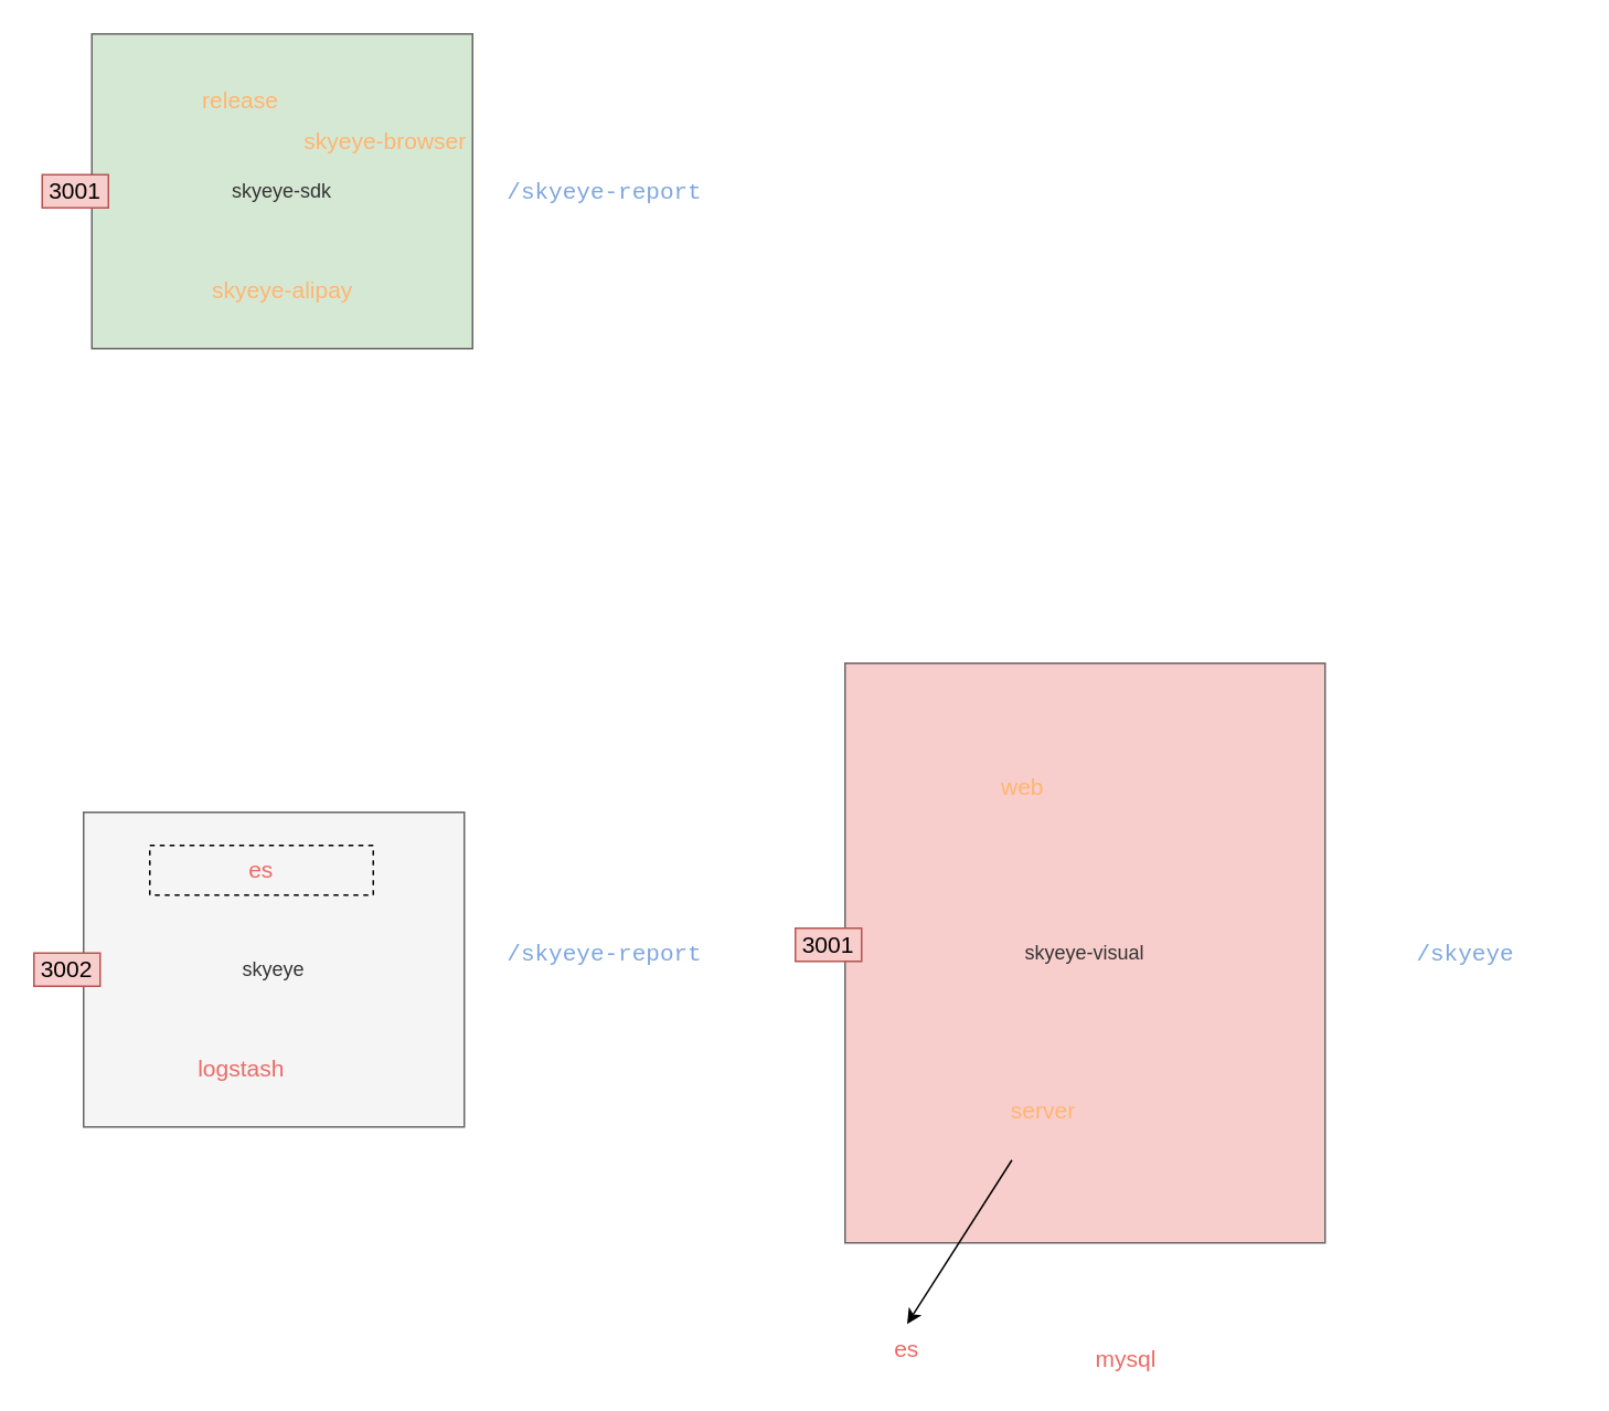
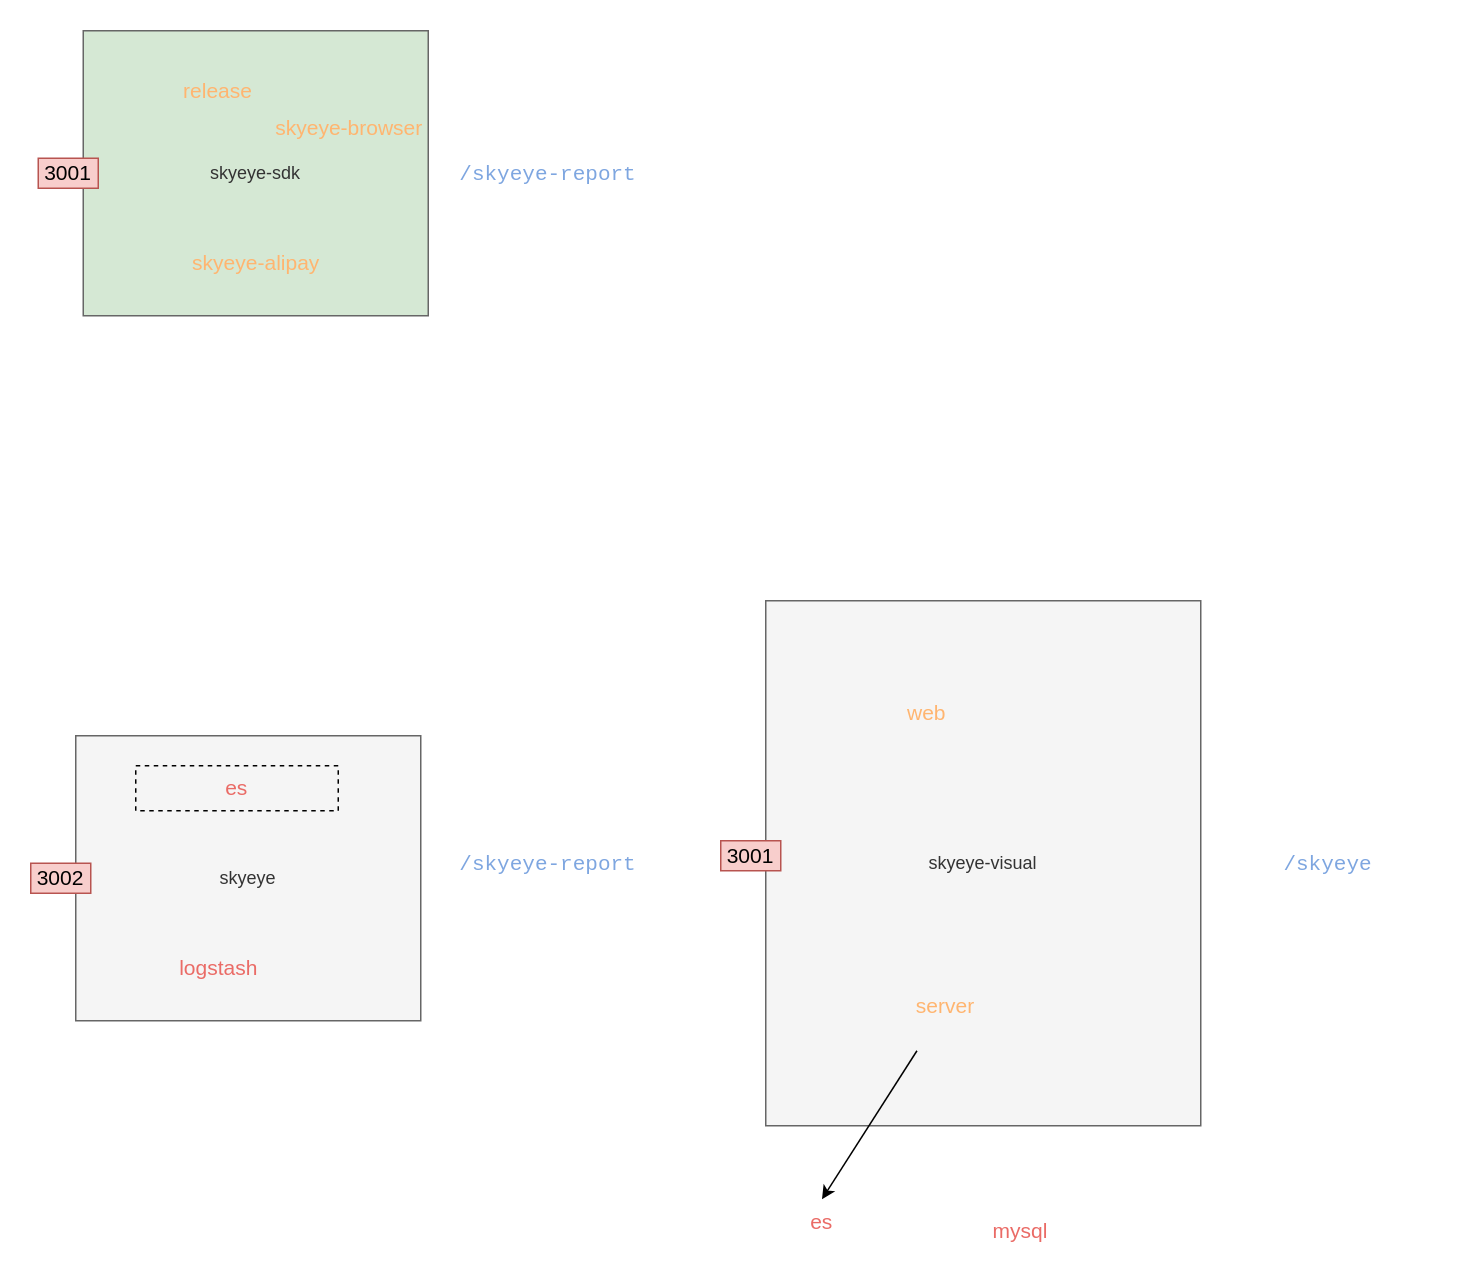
  <mxCell id="0" />
  <mxCell id="1" parent="0" />
  <mxCell id="2" value="skyeye-sdk" style="rounded=0;whiteSpace=wrap;html=1;fillColor=#d5e8d4;strokeColor=#666666;fontColor=#333333;" vertex="1" parent="1"><mxGeometry x="55" y="20" width="230" height="190" as="geometry" /></mxCell>
  <mxCell id="3" value="&lt;span style=&quot;font-family: menlo, &amp;quot;liberation mono&amp;quot;, consolas, &amp;quot;dejavu sans mono&amp;quot;, &amp;quot;ubuntu mono&amp;quot;, &amp;quot;courier new&amp;quot;, &amp;quot;andale mono&amp;quot;, &amp;quot;lucida console&amp;quot;, monospace; white-space: pre; background-color: rgb(255, 255, 255); font-size: 14px;&quot;&gt;/skyeye-report&lt;/span&gt;" style="text;html=1;strokeColor=none;fillColor=none;align=center;verticalAlign=middle;whiteSpace=wrap;rounded=0;fontSize=14;fontColor=#7EA6E0;" vertex="1" parent="1"><mxGeometry x="300" y="70" width="130" height="90" as="geometry" /></mxCell>
  <mxCell id="4" value="3001" style="text;html=1;strokeColor=#b85450;fillColor=#f8cecc;align=center;verticalAlign=middle;whiteSpace=wrap;rounded=0;fontSize=14;" vertex="1" parent="1"><mxGeometry x="25" y="105" width="40" height="20" as="geometry" /></mxCell>
  <mxCell id="5" value="release" style="text;html=1;strokeColor=none;fillColor=none;align=center;verticalAlign=middle;whiteSpace=wrap;rounded=0;fontSize=14;fontColor=#FFB570;" vertex="1" parent="1"><mxGeometry x="125" y="50" width="40" height="20" as="geometry" /></mxCell>
  <mxCell id="6" value="skyeye-browser" style="text;html=1;strokeColor=none;fillColor=none;align=center;verticalAlign=middle;whiteSpace=wrap;rounded=0;fontSize=14;fontColor=#FFB570;" vertex="1" parent="1"><mxGeometry x="165" y="70" width="135" height="30" as="geometry" /></mxCell>
  <mxCell id="7" value="skyeye-alipay" style="text;html=1;strokeColor=none;fillColor=none;align=center;verticalAlign=middle;whiteSpace=wrap;rounded=0;fontSize=14;fontColor=#FFB570;" vertex="1" parent="1"><mxGeometry x="102.5" y="160" width="135" height="30" as="geometry" /></mxCell>
- <mxCell id="8" value="skyeye-visual" style="rounded=0;whiteSpace=wrap;html=1;fillColor=#f8cecc;strokeColor=#666666;fontColor=#333333;" vertex="1" parent="1"><mxGeometry x="510" y="400" width="290" height="350" as="geometry" /></mxCell>
+ <mxCell id="8" value="skyeye-visual" style="rounded=0;whiteSpace=wrap;html=1;fillColor=#f5f5f5;strokeColor=#666666;fontColor=#333333;" vertex="1" parent="1"><mxGeometry x="510" y="400" width="290" height="350" as="geometry" /></mxCell>
  <mxCell id="9" value="web" style="text;html=1;strokeColor=none;fillColor=none;align=center;verticalAlign=middle;whiteSpace=wrap;rounded=0;fontSize=14;fontColor=#FFB570;" vertex="1" parent="1"><mxGeometry x="550" y="460" width="135" height="30" as="geometry" /></mxCell>
  <mxCell id="10" value="server" style="text;html=1;strokeColor=none;fillColor=none;align=center;verticalAlign=middle;whiteSpace=wrap;rounded=0;fontSize=14;fontColor=#FFB570;" vertex="1" parent="1"><mxGeometry x="570" y="640" width="120" height="60" as="geometry" /></mxCell>
  <mxCell id="11" value="&lt;span style=&quot;font-family: &amp;#34;menlo&amp;#34; , &amp;#34;liberation mono&amp;#34; , &amp;#34;consolas&amp;#34; , &amp;#34;dejavu sans mono&amp;#34; , &amp;#34;ubuntu mono&amp;#34; , &amp;#34;courier new&amp;#34; , &amp;#34;andale mono&amp;#34; , &amp;#34;lucida console&amp;#34; , monospace ; white-space: pre ; background-color: rgb(255 , 255 , 255) ; font-size: 14px&quot;&gt;/skyeye&lt;/span&gt;" style="text;html=1;strokeColor=none;fillColor=none;align=center;verticalAlign=middle;whiteSpace=wrap;rounded=0;fontSize=14;fontColor=#7EA6E0;" vertex="1" parent="1"><mxGeometry x="820" y="530" width="130" height="90" as="geometry" /></mxCell>
  <mxCell id="12" value="3001" style="text;html=1;strokeColor=#b85450;fillColor=#f8cecc;align=center;verticalAlign=middle;whiteSpace=wrap;rounded=0;fontSize=14;" vertex="1" parent="1"><mxGeometry x="480" y="560" width="40" height="20" as="geometry" /></mxCell>
  <mxCell id="13" value="skyeye" style="rounded=0;whiteSpace=wrap;html=1;fillColor=#f5f5f5;strokeColor=#666666;fontColor=#333333;" vertex="1" parent="1"><mxGeometry x="50" y="490" width="230" height="190" as="geometry" /></mxCell>
  <mxCell id="14" value="&lt;span style=&quot;font-family: menlo, &amp;quot;liberation mono&amp;quot;, consolas, &amp;quot;dejavu sans mono&amp;quot;, &amp;quot;ubuntu mono&amp;quot;, &amp;quot;courier new&amp;quot;, &amp;quot;andale mono&amp;quot;, &amp;quot;lucida console&amp;quot;, monospace; white-space: pre; background-color: rgb(255, 255, 255); font-size: 14px;&quot;&gt;/skyeye-report&lt;/span&gt;" style="text;html=1;strokeColor=none;fillColor=none;align=center;verticalAlign=middle;whiteSpace=wrap;rounded=0;fontSize=14;fontColor=#7EA6E0;" vertex="1" parent="1"><mxGeometry x="300" y="530" width="130" height="90" as="geometry" /></mxCell>
  <mxCell id="15" value="3002" style="text;html=1;strokeColor=#b85450;fillColor=#f8cecc;align=center;verticalAlign=middle;whiteSpace=wrap;rounded=0;fontSize=14;" vertex="1" parent="1"><mxGeometry x="20" y="575" width="40" height="20" as="geometry" /></mxCell>
  <mxCell id="16" value="es" style="text;html=1;strokeColor=#000000;fillColor=none;align=center;verticalAlign=middle;whiteSpace=wrap;rounded=0;fontSize=14;fontColor=#EA6B66;dashed=1;" vertex="1" parent="1"><mxGeometry x="90" y="510" width="135" height="30" as="geometry" /></mxCell>
  <mxCell id="17" value="logstash" style="text;html=1;strokeColor=none;fillColor=none;align=center;verticalAlign=middle;whiteSpace=wrap;rounded=0;fontSize=14;fontColor=#EA6B66;" vertex="1" parent="1"><mxGeometry x="77.5" y="630" width="135" height="30" as="geometry" /></mxCell>
  <mxCell id="18" value="mysql" style="text;html=1;strokeColor=none;fillColor=none;align=center;verticalAlign=middle;whiteSpace=wrap;rounded=0;fontSize=14;fontColor=#EA6B66;" vertex="1" parent="1"><mxGeometry x="660" y="810" width="40" height="20" as="geometry" /></mxCell>
  <mxCell id="19" value="es" style="text;html=1;strokeColor=none;fillColor=none;align=center;verticalAlign=middle;whiteSpace=wrap;rounded=0;fontSize=14;fontColor=#EA6B66;" vertex="1" parent="1"><mxGeometry x="480" y="799" width="135" height="30" as="geometry" /></mxCell>
  <mxCell id="20" value="" style="endArrow=classic;html=1;fontSize=14;fontColor=#EA6B66;entryX=0.5;entryY=0;entryDx=0;entryDy=0;" edge="1" parent="1" source="10" target="19"><mxGeometry width="50" height="50" relative="1" as="geometry"><mxPoint x="20" y="900" as="sourcePoint" /><mxPoint x="70" y="850" as="targetPoint" /></mxGeometry></mxCell>
